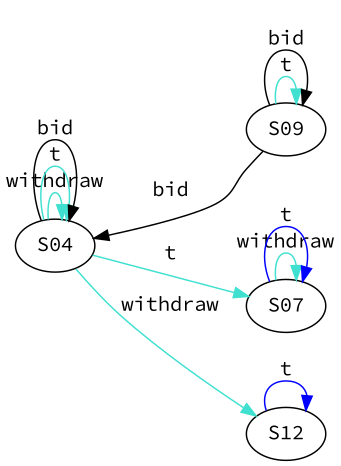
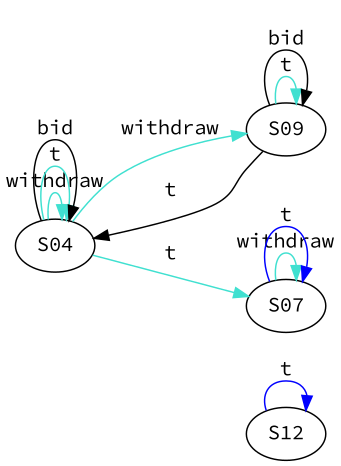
  digraph {
    fontname="Source Code Pro"
    rankdir=LR
    node [fontname="Source Code Pro"]
    edge [color=turquoise fontname="Source Code Pro"]
    S04
    S09
    S07
    S12
    S04 -> S04 [label=withdraw]
    S04 -> S04 [label=t]
    S04 -> S04 [color=black label=bid]
-   S04 -> S12 [label=withdraw]
+   S04 -> S09 [label=withdraw]
    S04 -> S07 [label=t]
-   S09 -> S04 [color=black label=bid]
+   S09 -> S04 [color=black label=t]
    S09 -> S09 [label=t]
    S09 -> S09 [color=black label=bid]
    S07 -> S07 [label=withdraw]
    S07 -> S07 [color=blue label=t]
    S12 -> S12 [color=blue label=t]
  }
